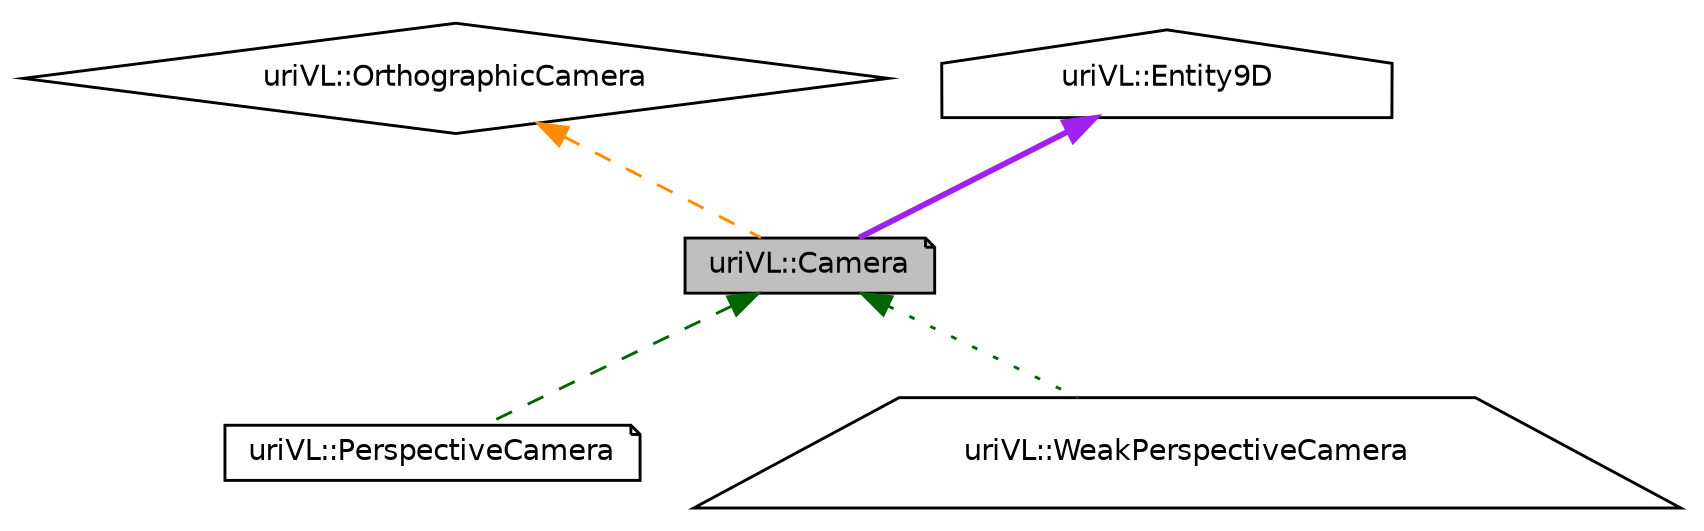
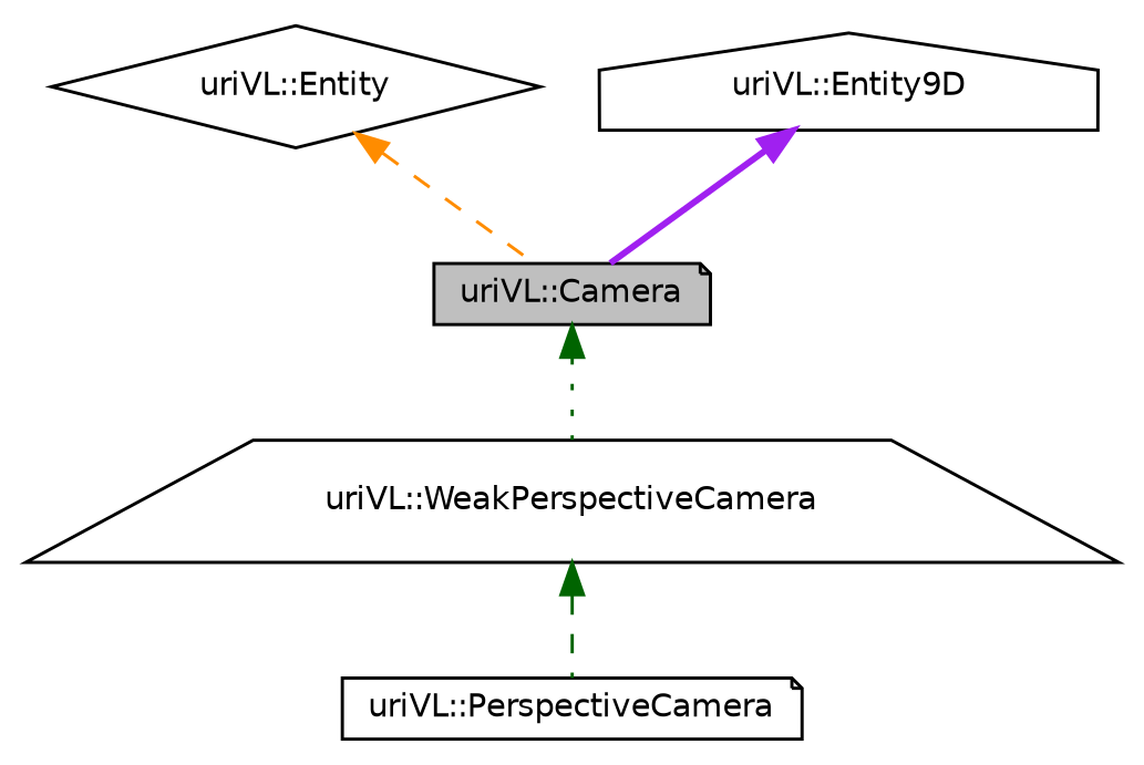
  digraph {
    node [color=black fillcolor=white fontname=Helvetica fontsize=10 shape=note style=filled]
    edge [color=darkgreen dir=back fontname=Helvetica fontsize=10 labelfontname=Helvetica labelfontsize=10 style=dashed]
    n1 [fillcolor=grey75 fontcolor=black height=0.2 label="uriVL::Camera" width=0.4]
    n2 [height=0.2 label="uriVL::PerspectiveCamera" width=0.4]
    n3 [height=0.2 label="uriVL::WeakPerspectiveCamera" shape=trapezium width=0.4]
-   n4 [height=0.2 label="uriVL::OrthographicCamera" shape=diamond width=0.4]
+   n4 [height=0.2 label="uriVL::Entity" shape=diamond width=0.4]
    n5 [height=0.2 label="uriVL::Entity9D" shape=house width=0.4]
-   n1 -> n2
+   n3 -> n2
    n1 -> n3 [style=dotted]
    n4 -> n1 [color=darkorange]
    n5 -> n1 [color=purple style=bold]
  }
